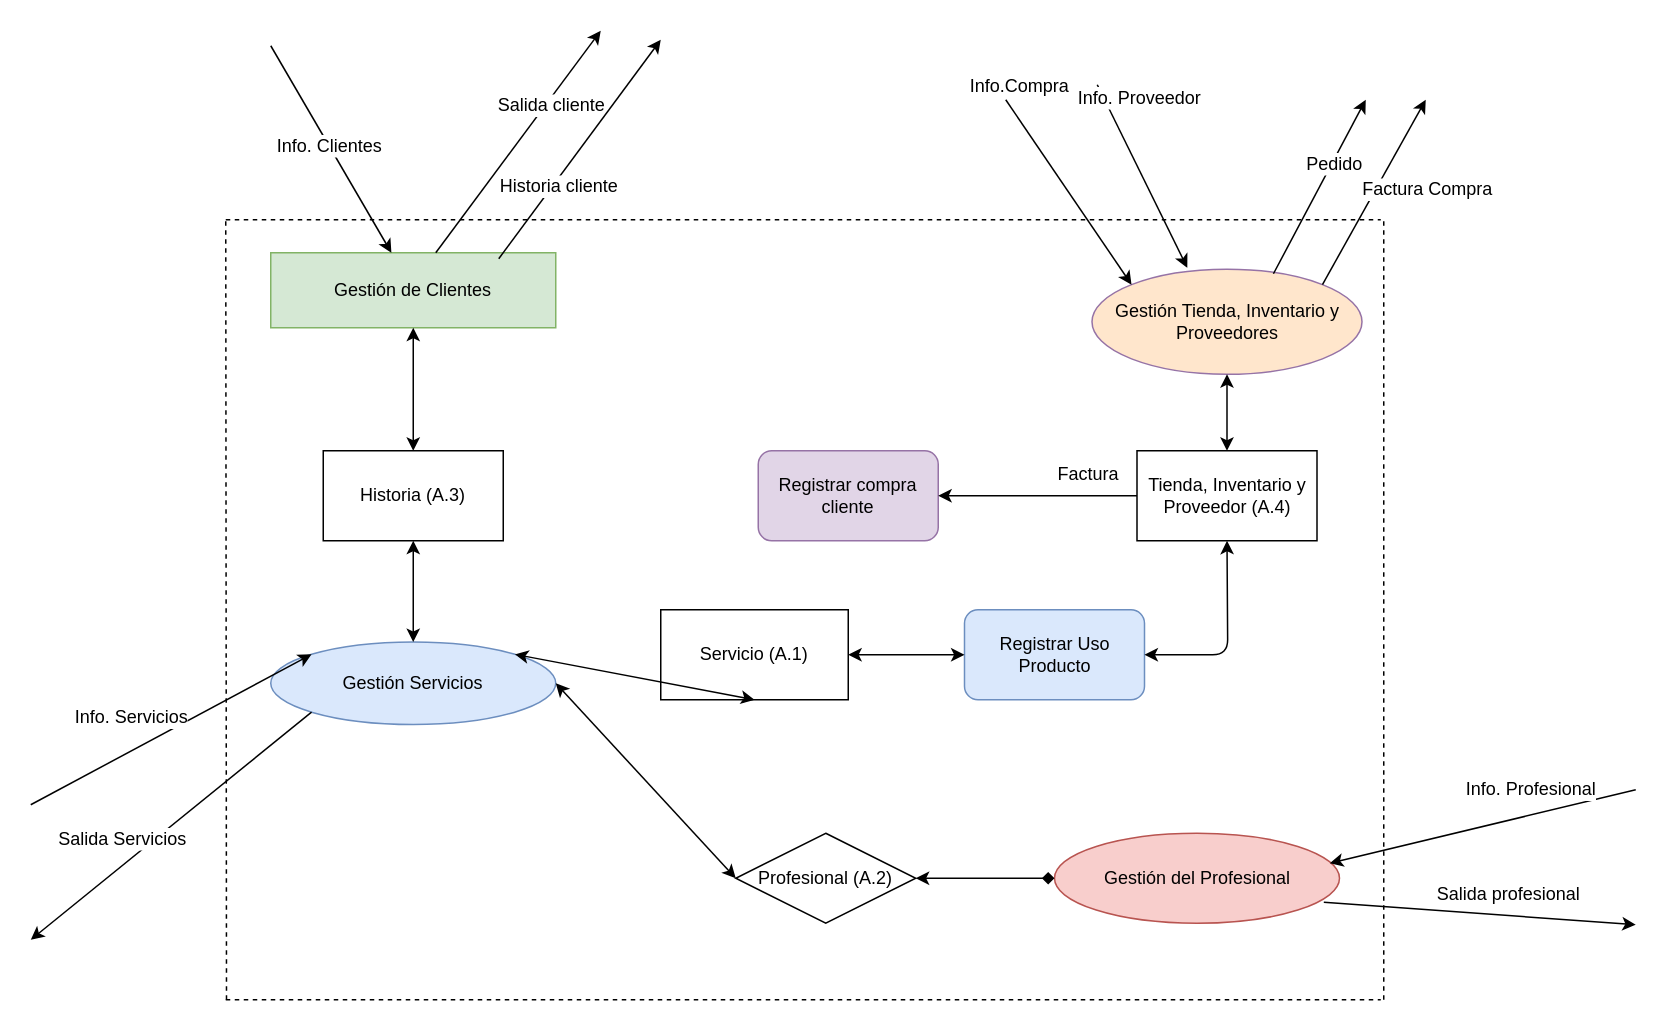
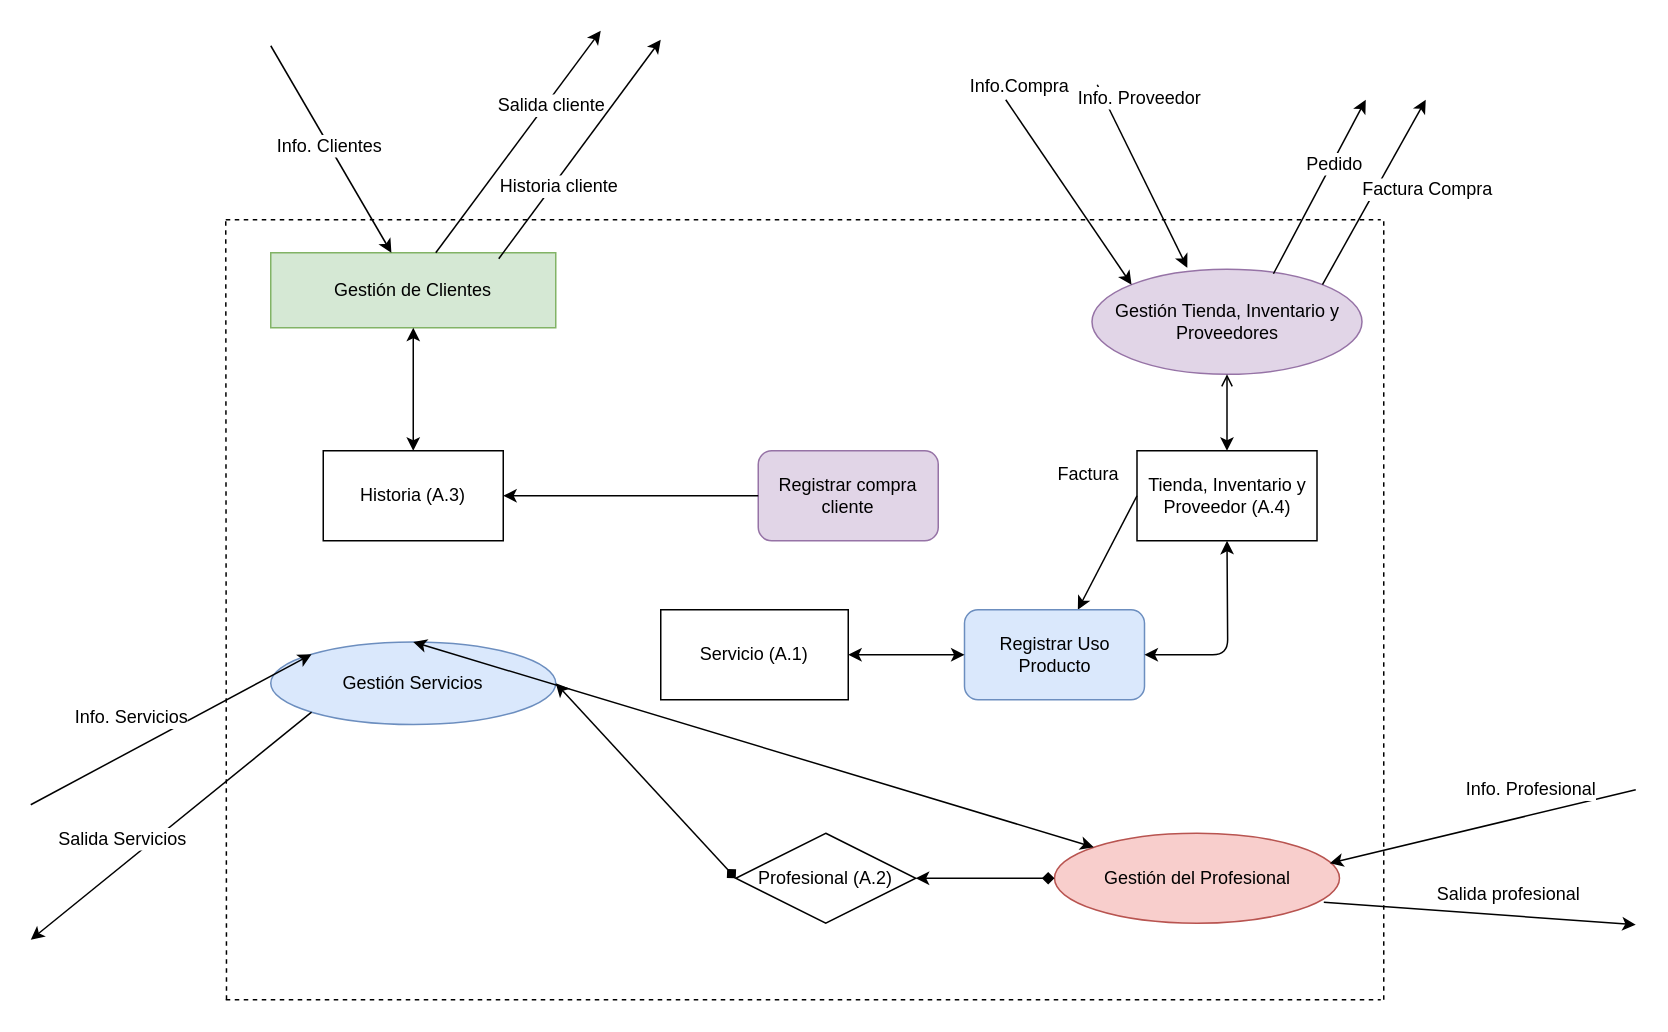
  <mxCell id="0" />
  <mxCell id="1" parent="0" />
  <mxCell id="2" value="Servicio (A.1)" style="rounded=0;whiteSpace=wrap;html=1;shadow=0;glass=0;comic=0;" parent="1" vertex="1"><mxGeometry x="440" y="406" width="125" height="60" as="geometry" /></mxCell>
  <mxCell id="3" value="Gestión de Clientes" style="whiteSpace=wrap;html=1;fillColor=#d5e8d4;strokeColor=#82b366;rounded=0;" parent="1" vertex="1"><mxGeometry x="180" y="168" width="190" height="50" as="geometry" /></mxCell>
- <mxCell id="4" value="Gestión Tienda, Inventario y Proveedores" style="ellipse;whiteSpace=wrap;html=1;fillColor=#ffe6cc;strokeColor=#9673a6;" parent="1" vertex="1"><mxGeometry x="727.5" y="179" width="180" height="70" as="geometry" /></mxCell>
+ <mxCell id="4" value="Gestión Tienda, Inventario y Proveedores" style="ellipse;whiteSpace=wrap;html=1;fillColor=#e1d5e7;strokeColor=#9673a6;" parent="1" vertex="1"><mxGeometry x="727.5" y="179" width="180" height="70" as="geometry" /></mxCell>
  <mxCell id="5" value="Gestión Servicios" style="ellipse;whiteSpace=wrap;html=1;fillColor=#dae8fc;strokeColor=#6c8ebf;" parent="1" vertex="1"><mxGeometry x="180" y="427.5" width="190" height="55" as="geometry" /></mxCell>
  <mxCell id="6" value="Gestión del Profesional" style="ellipse;whiteSpace=wrap;html=1;fillColor=#f8cecc;strokeColor=#b85450;" parent="1" vertex="1"><mxGeometry x="702.5" y="555" width="190" height="60" as="geometry" /></mxCell>
  <mxCell id="7" value="" style="endArrow=classic;html=1;entryX=0;entryY=0;entryDx=0;entryDy=0;" parent="1" target="4" edge="1"><mxGeometry width="50" height="50" relative="1" as="geometry"><mxPoint x="670" y="66" as="sourcePoint" /><mxPoint x="893.443" y="93.499" as="targetPoint" /></mxGeometry></mxCell>
  <mxCell id="8" value="Info.Compra" style="text;html=1;resizable=0;points=[];align=center;verticalAlign=middle;labelBackgroundColor=#ffffff;" parent="7" vertex="1" connectable="0"><mxGeometry x="0.1" y="-2" relative="1" as="geometry"><mxPoint x="-36" y="-78" as="offset" /></mxGeometry></mxCell>
  <mxCell id="9" value="" style="endArrow=classic;html=1;exitX=0.672;exitY=0.043;exitDx=0;exitDy=0;exitPerimeter=0;" parent="1" source="4" edge="1"><mxGeometry width="50" height="50" relative="1" as="geometry"><mxPoint x="820" y="176" as="sourcePoint" /><mxPoint x="910" y="66" as="targetPoint" /></mxGeometry></mxCell>
  <mxCell id="10" value="Pedido" style="text;html=1;resizable=0;points=[];align=center;verticalAlign=middle;labelBackgroundColor=#ffffff;" parent="9" vertex="1" connectable="0"><mxGeometry x="0.169" y="-3" relative="1" as="geometry"><mxPoint x="1.5" y="-7" as="offset" /></mxGeometry></mxCell>
  <mxCell id="11" value="" style="endArrow=diamond;startArrow=classic;html=1;exitX=1;exitY=0.5;exitDx=0;exitDy=0;entryX=0;entryY=0.5;entryDx=0;entryDy=0;" parent="1" source="22" target="6" edge="1"><mxGeometry width="50" height="50" relative="1" as="geometry"><mxPoint x="1313" y="606" as="sourcePoint" /><mxPoint x="1040" y="606" as="targetPoint" /><Array as="points" /></mxGeometry></mxCell>
  <mxCell id="12" value="" style="endArrow=classic;html=1;" parent="1" target="3" edge="1"><mxGeometry width="50" height="50" relative="1" as="geometry"><mxPoint x="180" y="30" as="sourcePoint" /><mxPoint x="655" y="245" as="targetPoint" /></mxGeometry></mxCell>
  <mxCell id="13" value="Info. Clientes" style="text;html=1;resizable=0;points=[];align=center;verticalAlign=middle;labelBackgroundColor=#ffffff;" parent="12" vertex="1" connectable="0"><mxGeometry x="0.218" y="1" relative="1" as="geometry"><mxPoint x="-11" y="-17" as="offset" /></mxGeometry></mxCell>
  <mxCell id="14" value="" style="endArrow=classic;html=1;entryX=0;entryY=0;entryDx=0;entryDy=0;" parent="1" target="5" edge="1"><mxGeometry width="50" height="50" relative="1" as="geometry"><mxPoint x="20" y="536" as="sourcePoint" /><mxPoint x="296" y="570" as="targetPoint" /><Array as="points" /></mxGeometry></mxCell>
  <mxCell id="15" value="Info. Servicios" style="text;html=1;resizable=0;points=[];align=center;verticalAlign=middle;labelBackgroundColor=#ffffff;" parent="14" vertex="1" connectable="0"><mxGeometry x="-0.254" y="-1" relative="1" as="geometry"><mxPoint x="-4" y="-22" as="offset" /></mxGeometry></mxCell>
  <mxCell id="16" value="" style="endArrow=none;dashed=1;html=1;" parent="1" edge="1"><mxGeometry width="50" height="50" relative="1" as="geometry"><mxPoint x="150.5" y="666" as="sourcePoint" /><mxPoint x="150" y="146" as="targetPoint" /></mxGeometry></mxCell>
  <mxCell id="17" value="" style="endArrow=none;dashed=1;html=1;" parent="1" edge="1"><mxGeometry width="50" height="50" relative="1" as="geometry"><mxPoint x="150" y="666" as="sourcePoint" /><mxPoint x="920" y="666" as="targetPoint" /></mxGeometry></mxCell>
  <mxCell id="18" value="" style="endArrow=none;dashed=1;html=1;" parent="1" edge="1"><mxGeometry width="50" height="50" relative="1" as="geometry"><mxPoint x="922" y="666" as="sourcePoint" /><mxPoint x="922" y="146" as="targetPoint" /></mxGeometry></mxCell>
  <mxCell id="19" value="" style="endArrow=none;dashed=1;html=1;" parent="1" edge="1"><mxGeometry width="50" height="50" relative="1" as="geometry"><mxPoint x="150" y="146" as="sourcePoint" /><mxPoint x="920" y="146" as="targetPoint" /></mxGeometry></mxCell>
  <mxCell id="20" value="" style="endArrow=classic;html=1;exitX=0.579;exitY=0;exitDx=0;exitDy=0;exitPerimeter=0;" parent="1" source="3" edge="1"><mxGeometry width="50" height="50" relative="1" as="geometry"><mxPoint y="160" as="sourcePoint" x="390" /><mxPoint x="400" y="20" as="targetPoint" /></mxGeometry></mxCell>
  <mxCell id="21" value="Salida cliente" style="text;html=1;resizable=0;points=[];align=center;verticalAlign=middle;labelBackgroundColor=#ffffff;" parent="20" vertex="1" connectable="0"><mxGeometry x="-0.221" y="2" relative="1" as="geometry"><mxPoint x="35.5" y="-39.5" as="offset" /></mxGeometry></mxCell>
  <mxCell id="22" value="Profesional (A.2)" style="rhombus;whiteSpace=wrap;html=1;shadow=0;glass=0;comic=0;" parent="1" vertex="1"><mxGeometry x="490" y="555" width="120" height="60" as="geometry" /></mxCell>
  <mxCell id="23" value="Tienda, Inventario y Proveedor (A.4)" style="rounded=0;whiteSpace=wrap;html=1;shadow=0;glass=0;comic=0;" parent="1" vertex="1"><mxGeometry x="757.5" y="300" width="120" height="60" as="geometry" /></mxCell>
  <mxCell id="24" value="Historia (A.3)" style="rounded=0;whiteSpace=wrap;html=1;shadow=0;glass=0;comic=0;" parent="1" vertex="1"><mxGeometry x="215" y="300" width="120" height="60" as="geometry" /></mxCell>
- <mxCell id="25" value="" style="endArrow=classic;startArrow=classic;html=1;endFill=1;exitX=0.5;exitY=0;exitDx=0;exitDy=0;entryX=0.5;entryY=1;entryDx=0;entryDy=0;" parent="1" source="23" target="4" edge="1"><mxGeometry width="50" height="50" relative="1" as="geometry"><mxPoint x="820.5" y="346" as="sourcePoint" /><mxPoint x="820.5" y="229" as="targetPoint" /><Array as="points" /></mxGeometry></mxCell>
+ <mxCell id="25" value="" style="endArrow=open;startArrow=classic;html=1;endFill=1;exitX=0.5;exitY=0;exitDx=0;exitDy=0;entryX=0.5;entryY=1;entryDx=0;entryDy=0;" parent="1" source="23" target="4" edge="1"><mxGeometry width="50" height="50" relative="1" as="geometry"><mxPoint x="820.5" y="346" as="sourcePoint" /><mxPoint x="820.5" y="229" as="targetPoint" /><Array as="points" /></mxGeometry></mxCell>
  <mxCell id="26" value="" style="endArrow=classic;startArrow=classic;html=1;entryX=0.5;entryY=1;entryDx=0;entryDy=0;exitX=0.5;exitY=0;exitDx=0;exitDy=0;" parent="1" source="24" target="3" edge="1"><mxGeometry width="50" height="50" relative="1" as="geometry"><mxPoint x="231" y="265" as="sourcePoint" /><mxPoint x="281" y="215" as="targetPoint" /></mxGeometry></mxCell>
  <mxCell id="27" value="" style="endArrow=classic;html=1;entryX=0.353;entryY=-0.014;entryDx=0;entryDy=0;entryPerimeter=0;" parent="1" target="4" edge="1"><mxGeometry width="50" height="50" relative="1" as="geometry"><mxPoint x="731" y="56" as="sourcePoint" /><mxPoint x="731.36" y="199.251" as="targetPoint" /></mxGeometry></mxCell>
  <mxCell id="28" value="Info. Proveedor" style="text;html=1;resizable=0;points=[];align=center;verticalAlign=middle;labelBackgroundColor=#ffffff;" parent="27" vertex="1" connectable="0"><mxGeometry x="0.1" y="-2" relative="1" as="geometry"><mxPoint x="-4" y="-60" as="offset" /></mxGeometry></mxCell>
  <mxCell id="29" value="Registrar compra cliente" style="rounded=1;whiteSpace=wrap;html=1;fillColor=#e1d5e7;strokeColor=#9673a6;" parent="1" vertex="1"><mxGeometry x="505" y="300" width="120" height="60" as="geometry" /></mxCell>
- <mxCell id="30" value="" style="endArrow=classic;html=1;entryX=1;entryY=0.5;entryDx=0;entryDy=0;exitX=0;exitY=0.5;exitDx=0;exitDy=0;" parent="1" source="23" target="29" edge="1"><mxGeometry width="50" height="50" relative="1" as="geometry"><mxPoint x="645" y="430" as="sourcePoint" /><mxPoint x="695" y="380" as="targetPoint" /></mxGeometry></mxCell>
+ <mxCell id="30" value="" style="endArrow=classic;html=1;exitX=0;exitY=0.5;exitDx=0;exitDy=0;" parent="1" source="23" target="46" edge="1"><mxGeometry width="50" height="50" relative="1" as="geometry"><mxPoint x="645" y="430" as="sourcePoint" /><mxPoint x="695" y="380" as="targetPoint" /></mxGeometry></mxCell>
+ <mxCell id="31" value="" style="endArrow=classic;html=1;entryX=1;entryY=0.5;entryDx=0;entryDy=0;exitX=0;exitY=0.5;exitDx=0;exitDy=0;" parent="1" source="29" target="24" edge="1"><mxGeometry width="50" height="50" relative="1" as="geometry"><mxPoint x="515" y="326" as="sourcePoint" /><mxPoint x="425" y="371" as="targetPoint" /><Array as="points" /></mxGeometry></mxCell>
  <mxCell id="32" value="" style="endArrow=classic;html=1;exitX=1;exitY=0;exitDx=0;exitDy=0;" parent="1" source="4" edge="1"><mxGeometry width="50" height="50" relative="1" as="geometry"><mxPoint x="865.175" y="126.178" as="sourcePoint" /><mxPoint x="950" y="66" as="targetPoint" /></mxGeometry></mxCell>
  <mxCell id="33" value="Factura Compra" style="text;html=1;resizable=0;points=[];align=center;verticalAlign=middle;labelBackgroundColor=#ffffff;" parent="32" vertex="1" connectable="0"><mxGeometry x="-0.221" y="2" relative="1" as="geometry"><mxPoint x="44" y="-14.5" as="offset" /></mxGeometry></mxCell>
  <mxCell id="34" value="" style="endArrow=classic;html=1;entryX=0.966;entryY=0.333;entryDx=0;entryDy=0;entryPerimeter=0;" parent="1" target="6" edge="1"><mxGeometry width="50" height="50" relative="1" as="geometry"><mxPoint x="1090" y="526" as="sourcePoint" /><mxPoint x="880" y="586" as="targetPoint" /></mxGeometry></mxCell>
  <mxCell id="35" value="&lt;div&gt;Info. Profesional&lt;/div&gt;" style="text;html=1;resizable=0;points=[];align=center;verticalAlign=middle;labelBackgroundColor=#ffffff;" parent="34" vertex="1" connectable="0"><mxGeometry x="0.198" relative="1" as="geometry"><mxPoint x="52" y="-30" as="offset" /></mxGeometry></mxCell>
  <mxCell id="36" value="" style="endArrow=classic;html=1;exitX=0.945;exitY=0.767;exitDx=0;exitDy=0;exitPerimeter=0;" parent="1" source="6" edge="1"><mxGeometry width="50" height="50" relative="1" as="geometry"><mxPoint x="850" y="606" as="sourcePoint" /><mxPoint x="1090" y="616" as="targetPoint" /><Array as="points" /></mxGeometry></mxCell>
  <mxCell id="37" value="Salida profesional" style="text;html=1;resizable=0;points=[];align=center;verticalAlign=middle;labelBackgroundColor=#ffffff;" parent="36" vertex="1" connectable="0"><mxGeometry x="-0.253" y="-5" relative="1" as="geometry"><mxPoint x="45" y="-16" as="offset" /></mxGeometry></mxCell>
  <mxCell id="38" value="Factura" style="text;html=1;resizable=0;points=[];autosize=1;align=left;verticalAlign=top;spacingTop=-4;" parent="1" vertex="1"><mxGeometry x="702.5" y="306" width="60" height="20" as="geometry" /></mxCell>
  <mxCell id="39" value="" style="endArrow=classic;html=1;exitX=0;exitY=1;exitDx=0;exitDy=0;" parent="1" source="5" edge="1"><mxGeometry width="50" height="50" relative="1" as="geometry"><mxPoint x="150" y="610" as="sourcePoint" /><mxPoint x="20" y="626" as="targetPoint" /></mxGeometry></mxCell>
  <mxCell id="40" value="&lt;div&gt;Salida Servicios&lt;/div&gt;" style="text;html=1;resizable=0;points=[];align=center;verticalAlign=middle;labelBackgroundColor=#ffffff;" parent="39" vertex="1" connectable="0"><mxGeometry x="0.273" y="1" relative="1" as="geometry"><mxPoint x="-8" y="-13" as="offset" /></mxGeometry></mxCell>
- <mxCell id="41" value="" style="endArrow=classic;startArrow=classic;html=1;entryX=1;entryY=0;entryDx=0;entryDy=0;exitX=0.5;exitY=1;exitDx=0;exitDy=0;" parent="1" source="2" target="5" edge="1"><mxGeometry width="50" height="50" relative="1" as="geometry"><mxPoint x="235" y="576" as="sourcePoint" /><mxPoint x="228" y="501" as="targetPoint" /></mxGeometry></mxCell>
- <mxCell id="42" value="" style="endArrow=classic;startArrow=classic;html=1;exitX=0.5;exitY=0;exitDx=0;exitDy=0;entryX=0.5;entryY=1;entryDx=0;entryDy=0;" parent="1" source="5" target="24" edge="1"><mxGeometry width="50" height="50" relative="1" as="geometry"><mxPoint x="125" y="450" as="sourcePoint" /><mxPoint x="275.5" y="330" as="targetPoint" /></mxGeometry></mxCell>
- <mxCell id="43" value="" style="endArrow=classic;startArrow=classic;html=1;exitX=1;exitY=0.5;exitDx=0;exitDy=0;entryX=0;entryY=0.5;entryDx=0;entryDy=0;" parent="1" source="5" target="22" edge="1"><mxGeometry width="50" height="50" relative="1" as="geometry"><mxPoint x="470" y="651" as="sourcePoint" /><mxPoint x="520" y="601" as="targetPoint" /></mxGeometry></mxCell>
+ <mxCell id="42" value="" style="endArrow=classic;startArrow=classic;html=1;exitX=0.5;exitY=0;exitDx=0;exitDy=0;" parent="1" source="5" target="6" edge="1"><mxGeometry width="50" height="50" relative="1" as="geometry"><mxPoint x="125" y="450" as="sourcePoint" /><mxPoint x="275.5" y="330" as="targetPoint" /></mxGeometry></mxCell>
+ <mxCell id="43" value="" style="endArrow=diamond;startArrow=classic;html=1;exitX=1;exitY=0.5;exitDx=0;exitDy=0;entryX=0;entryY=0.5;entryDx=0;entryDy=0;" parent="1" source="5" target="22" edge="1"><mxGeometry width="50" height="50" relative="1" as="geometry"><mxPoint x="470" y="651" as="sourcePoint" /><mxPoint x="520" y="601" as="targetPoint" /></mxGeometry></mxCell>
  <mxCell id="44" value="" style="endArrow=classic;html=1;exitX=0.8;exitY=0.08;exitDx=0;exitDy=0;exitPerimeter=0;" parent="1" source="3" edge="1"><mxGeometry width="50" height="50" relative="1" as="geometry"><mxPoint x="600" y="116" as="sourcePoint" /><mxPoint x="440" as="targetPoint" y="26" /></mxGeometry></mxCell>
  <mxCell id="45" value="Historia cliente" style="text;html=1;resizable=0;points=[];align=center;verticalAlign=middle;labelBackgroundColor=#ffffff;" parent="44" vertex="1" connectable="0"><mxGeometry x="-0.309" y="-3" relative="1" as="geometry"><mxPoint as="offset" /></mxGeometry></mxCell>
  <mxCell id="46" value="Registrar Uso Producto" style="rounded=1;whiteSpace=wrap;html=1;fillColor=#dae8fc;strokeColor=#6c8ebf;" parent="1" vertex="1"><mxGeometry x="642.5" y="406" width="120" height="60" as="geometry" /></mxCell>
  <mxCell id="47" value="" style="endArrow=classic;startArrow=classic;html=1;entryX=0;entryY=0.5;entryDx=0;entryDy=0;" parent="1" target="46" edge="1"><mxGeometry width="50" height="50" relative="1" as="geometry"><mxPoint x="565" y="436" as="sourcePoint" /><mxPoint x="615" y="386" as="targetPoint" /></mxGeometry></mxCell>
  <mxCell id="48" value="" style="endArrow=classic;startArrow=classic;html=1;entryX=0.5;entryY=1;entryDx=0;entryDy=0;" parent="1" target="23" edge="1"><mxGeometry width="50" height="50" relative="1" as="geometry"><mxPoint x="762.5" y="436" as="sourcePoint" /><mxPoint x="812.5" y="386" as="targetPoint" /><Array as="points"><mxPoint x="818" y="436" /></Array></mxGeometry></mxCell>
